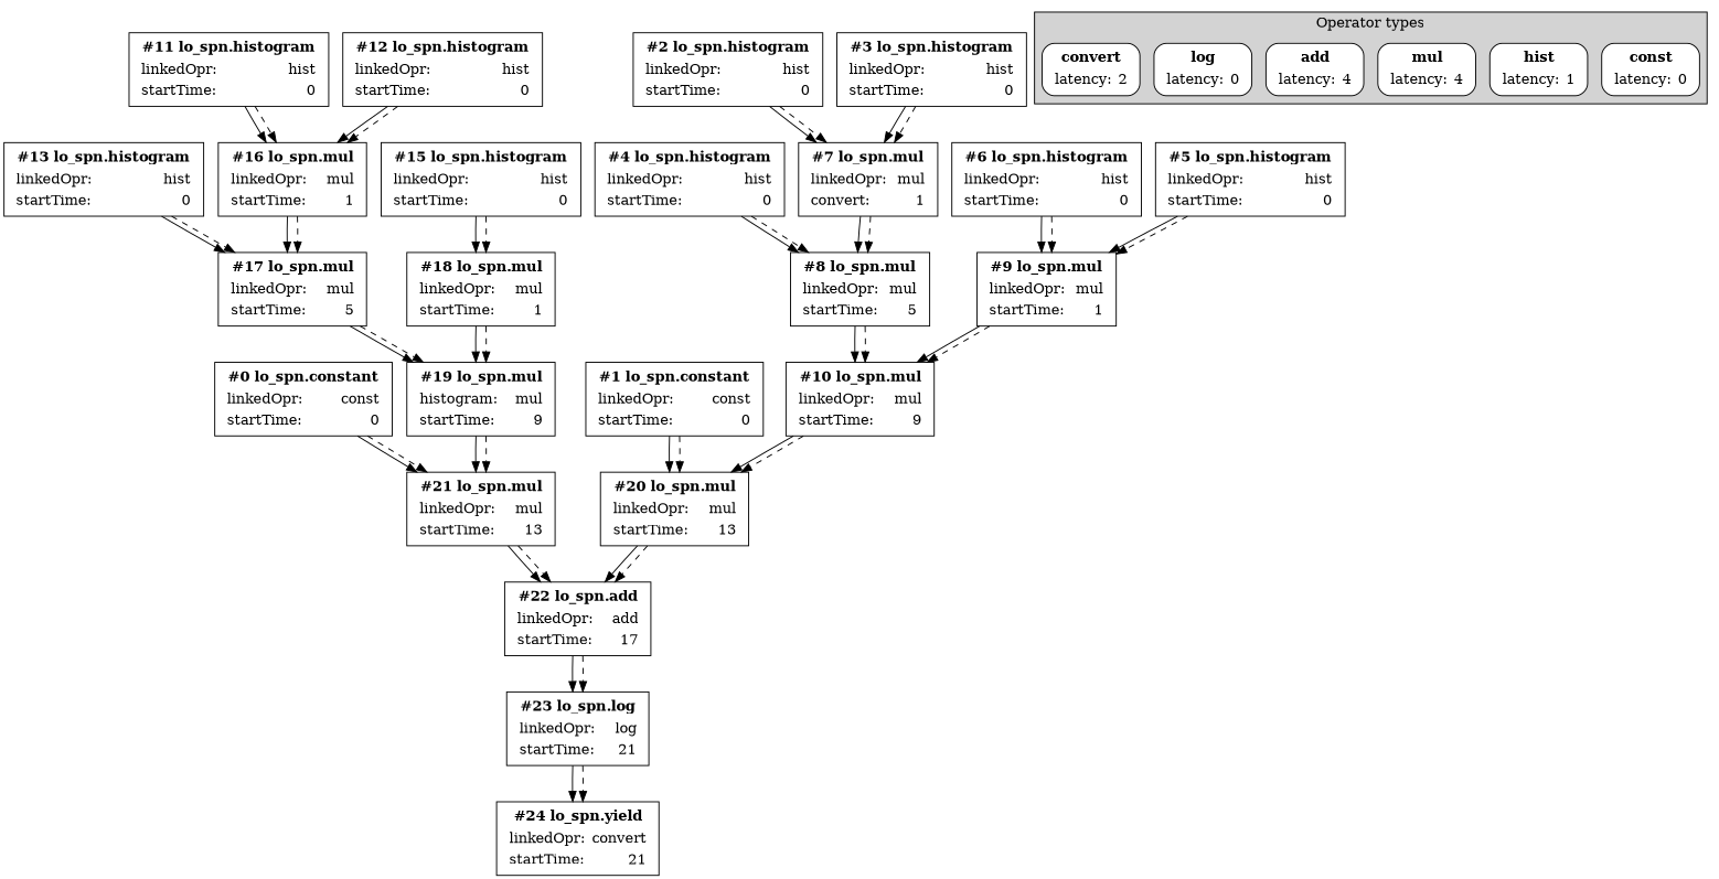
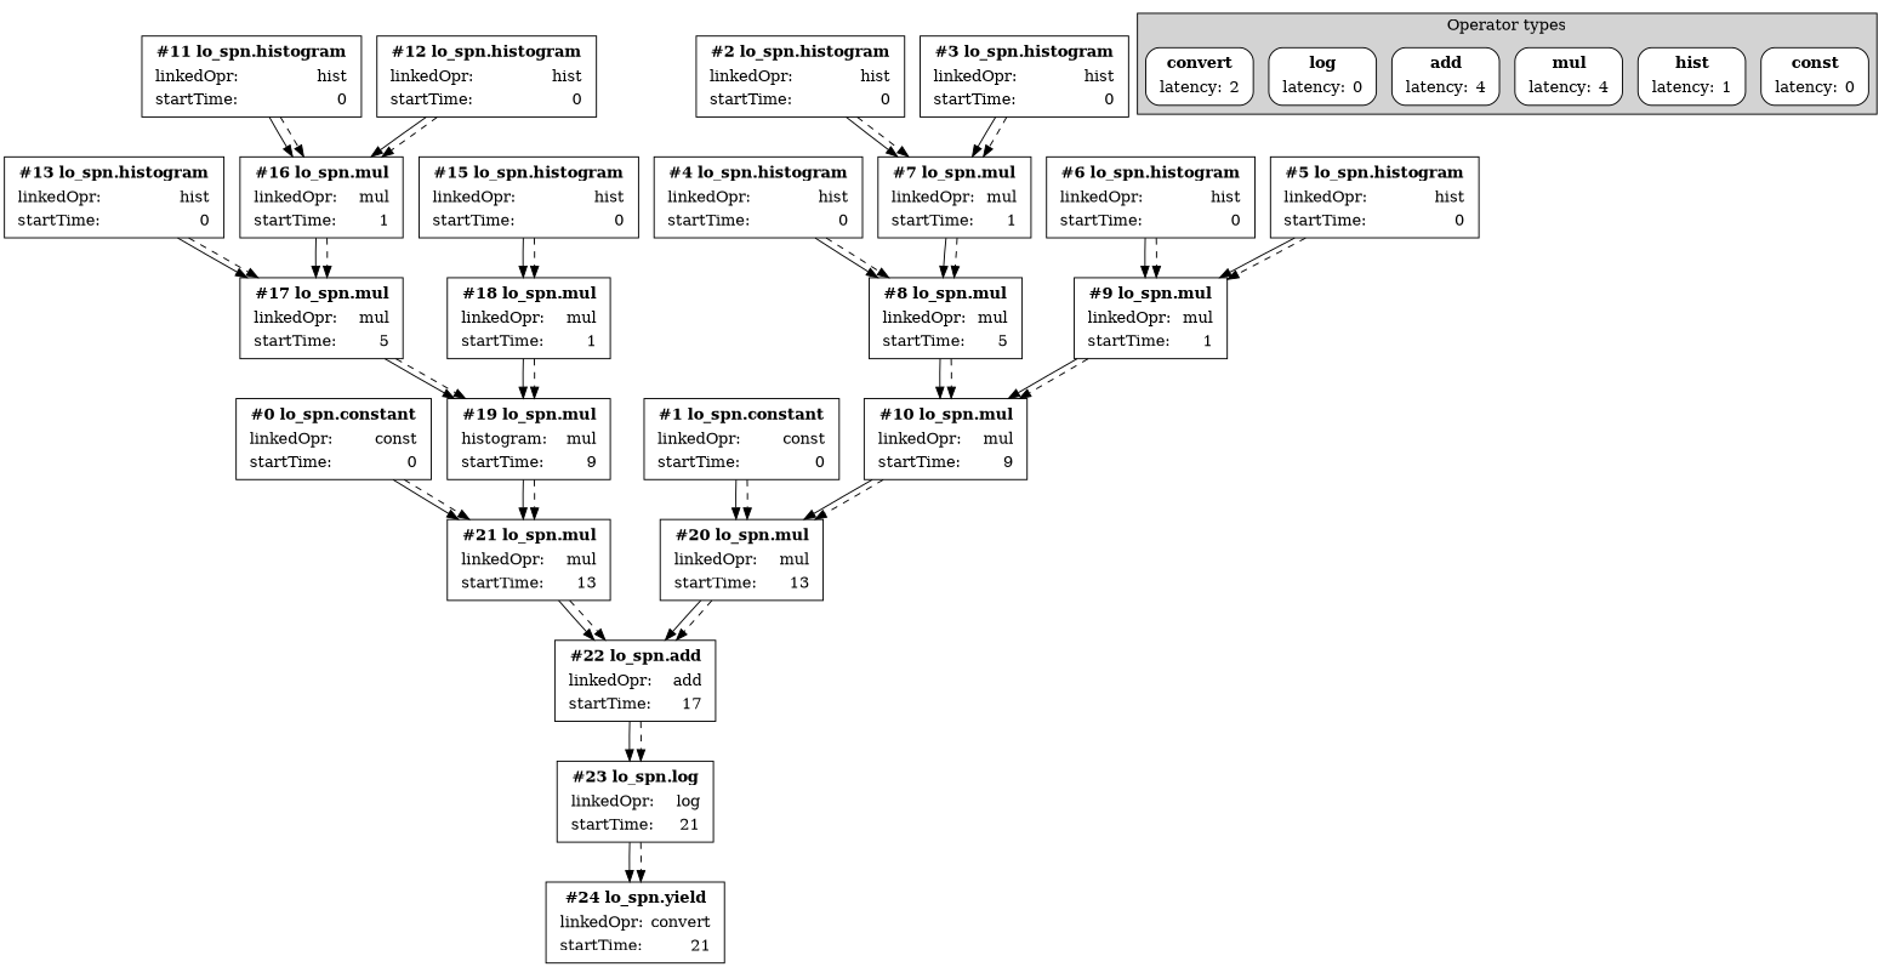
  digraph {
    compound=true
    nodesep=0.2
    rankdir=TB
    ranksep=0.5
    splines=spline
    node [shape=box]
    n1 [label=<<TABLE BORDER="0">       <TR><TD COLSPAN="2"><B>#0 lo_spn.constant</B></TD></TR>       <TR><TD ALIGN="LEFT">linkedOpr:</TD><TD ALIGN="RIGHT">const</TD></TR>       <TR><TD ALIGN="LEFT">startTime:</TD><TD ALIGN="RIGHT">0</TD></TR>     </TABLE>>]
    n2 [label=<<TABLE BORDER="0">       <TR><TD COLSPAN="2"><B>#21 lo_spn.mul</B></TD></TR>       <TR><TD ALIGN="LEFT">linkedOpr:</TD><TD ALIGN="RIGHT">mul</TD></TR>       <TR><TD ALIGN="LEFT">startTime:</TD><TD ALIGN="RIGHT">13</TD></TR>     </TABLE>>]
    n3 [label=<<TABLE BORDER="0">       <TR><TD COLSPAN="2"><B>#1 lo_spn.constant</B></TD></TR>       <TR><TD ALIGN="LEFT">linkedOpr:</TD><TD ALIGN="RIGHT">const</TD></TR>       <TR><TD ALIGN="LEFT">startTime:</TD><TD ALIGN="RIGHT">0</TD></TR>     </TABLE>>]
    n4 [label=<<TABLE BORDER="0">       <TR><TD COLSPAN="2"><B>#20 lo_spn.mul</B></TD></TR>       <TR><TD ALIGN="LEFT">linkedOpr:</TD><TD ALIGN="RIGHT">mul</TD></TR>       <TR><TD ALIGN="LEFT">startTime:</TD><TD ALIGN="RIGHT">13</TD></TR>     </TABLE>>]
    n5 [label=<<TABLE BORDER="0">       <TR><TD COLSPAN="2"><B>#2 lo_spn.histogram</B></TD></TR>       <TR><TD ALIGN="LEFT">linkedOpr:</TD><TD ALIGN="RIGHT">hist</TD></TR>       <TR><TD ALIGN="LEFT">startTime:</TD><TD ALIGN="RIGHT">0</TD></TR>     </TABLE>>]
-   n6 [label=<<TABLE BORDER="0">       <TR><TD COLSPAN="2"><B>#7 lo_spn.mul</B></TD></TR>       <TR><TD ALIGN="LEFT">linkedOpr:</TD><TD ALIGN="RIGHT">mul</TD></TR>       <TR><TD ALIGN="LEFT">convert:</TD><TD ALIGN="RIGHT">1</TD></TR>     </TABLE>>]
+   n6 [label=<<TABLE BORDER="0">       <TR><TD COLSPAN="2"><B>#7 lo_spn.mul</B></TD></TR>       <TR><TD ALIGN="LEFT">linkedOpr:</TD><TD ALIGN="RIGHT">mul</TD></TR>       <TR><TD ALIGN="LEFT">startTime:</TD><TD ALIGN="RIGHT">1</TD></TR>     </TABLE>>]
    n7 [label=<<TABLE BORDER="0">       <TR><TD COLSPAN="2"><B>#3 lo_spn.histogram</B></TD></TR>       <TR><TD ALIGN="LEFT">linkedOpr:</TD><TD ALIGN="RIGHT">hist</TD></TR>       <TR><TD ALIGN="LEFT">startTime:</TD><TD ALIGN="RIGHT">0</TD></TR>     </TABLE>>]
    n8 [label=<<TABLE BORDER="0">       <TR><TD COLSPAN="2"><B>#4 lo_spn.histogram</B></TD></TR>       <TR><TD ALIGN="LEFT">linkedOpr:</TD><TD ALIGN="RIGHT">hist</TD></TR>       <TR><TD ALIGN="LEFT">startTime:</TD><TD ALIGN="RIGHT">0</TD></TR>     </TABLE>>]
    n9 [label=<<TABLE BORDER="0">       <TR><TD COLSPAN="2"><B>#8 lo_spn.mul</B></TD></TR>       <TR><TD ALIGN="LEFT">linkedOpr:</TD><TD ALIGN="RIGHT">mul</TD></TR>       <TR><TD ALIGN="LEFT">startTime:</TD><TD ALIGN="RIGHT">5</TD></TR>     </TABLE>>]
    n10 [label=<<TABLE BORDER="0">       <TR><TD COLSPAN="2"><B>#5 lo_spn.histogram</B></TD></TR>       <TR><TD ALIGN="LEFT">linkedOpr:</TD><TD ALIGN="RIGHT">hist</TD></TR>       <TR><TD ALIGN="LEFT">startTime:</TD><TD ALIGN="RIGHT">0</TD></TR>     </TABLE>>]
    n11 [label=<<TABLE BORDER="0">       <TR><TD COLSPAN="2"><B>#9 lo_spn.mul</B></TD></TR>       <TR><TD ALIGN="LEFT">linkedOpr:</TD><TD ALIGN="RIGHT">mul</TD></TR>       <TR><TD ALIGN="LEFT">startTime:</TD><TD ALIGN="RIGHT">1</TD></TR>     </TABLE>>]
    n12 [label=<<TABLE BORDER="0">       <TR><TD COLSPAN="2"><B>#6 lo_spn.histogram</B></TD></TR>       <TR><TD ALIGN="LEFT">linkedOpr:</TD><TD ALIGN="RIGHT">hist</TD></TR>       <TR><TD ALIGN="LEFT">startTime:</TD><TD ALIGN="RIGHT">0</TD></TR>     </TABLE>>]
    n13 [label=<<TABLE BORDER="0">       <TR><TD COLSPAN="2"><B>#10 lo_spn.mul</B></TD></TR>       <TR><TD ALIGN="LEFT">linkedOpr:</TD><TD ALIGN="RIGHT">mul</TD></TR>       <TR><TD ALIGN="LEFT">startTime:</TD><TD ALIGN="RIGHT">9</TD></TR>     </TABLE>>]
    n14 [label=<<TABLE BORDER="0">       <TR><TD COLSPAN="2"><B>#11 lo_spn.histogram</B></TD></TR>       <TR><TD ALIGN="LEFT">linkedOpr:</TD><TD ALIGN="RIGHT">hist</TD></TR>       <TR><TD ALIGN="LEFT">startTime:</TD><TD ALIGN="RIGHT">0</TD></TR>     </TABLE>>]
    n15 [label=<<TABLE BORDER="0">       <TR><TD COLSPAN="2"><B>#16 lo_spn.mul</B></TD></TR>       <TR><TD ALIGN="LEFT">linkedOpr:</TD><TD ALIGN="RIGHT">mul</TD></TR>       <TR><TD ALIGN="LEFT">startTime:</TD><TD ALIGN="RIGHT">1</TD></TR>     </TABLE>>]
    n16 [label=<<TABLE BORDER="0">       <TR><TD COLSPAN="2"><B>#12 lo_spn.histogram</B></TD></TR>       <TR><TD ALIGN="LEFT">linkedOpr:</TD><TD ALIGN="RIGHT">hist</TD></TR>       <TR><TD ALIGN="LEFT">startTime:</TD><TD ALIGN="RIGHT">0</TD></TR>     </TABLE>>]
    n17 [label=<<TABLE BORDER="0">       <TR><TD COLSPAN="2"><B>#13 lo_spn.histogram</B></TD></TR>       <TR><TD ALIGN="LEFT">linkedOpr:</TD><TD ALIGN="RIGHT">hist</TD></TR>       <TR><TD ALIGN="LEFT">startTime:</TD><TD ALIGN="RIGHT">0</TD></TR>     </TABLE>>]
    n18 [label=<<TABLE BORDER="0">       <TR><TD COLSPAN="2"><B>#17 lo_spn.mul</B></TD></TR>       <TR><TD ALIGN="LEFT">linkedOpr:</TD><TD ALIGN="RIGHT">mul</TD></TR>       <TR><TD ALIGN="LEFT">startTime:</TD><TD ALIGN="RIGHT">5</TD></TR>     </TABLE>>]
    n19 [label=<<TABLE BORDER="0">       <TR><TD COLSPAN="2"><B>#18 lo_spn.mul</B></TD></TR>       <TR><TD ALIGN="LEFT">linkedOpr:</TD><TD ALIGN="RIGHT">mul</TD></TR>       <TR><TD ALIGN="LEFT">startTime:</TD><TD ALIGN="RIGHT">1</TD></TR>     </TABLE>>]
    n20 [label=<<TABLE BORDER="0">       <TR><TD COLSPAN="2"><B>#15 lo_spn.histogram</B></TD></TR>       <TR><TD ALIGN="LEFT">linkedOpr:</TD><TD ALIGN="RIGHT">hist</TD></TR>       <TR><TD ALIGN="LEFT">startTime:</TD><TD ALIGN="RIGHT">0</TD></TR>     </TABLE>>]
    n21 [label=<<TABLE BORDER="0">       <TR><TD COLSPAN="2"><B>#19 lo_spn.mul</B></TD></TR>       <TR><TD ALIGN="LEFT">histogram:</TD><TD ALIGN="RIGHT">mul</TD></TR>       <TR><TD ALIGN="LEFT">startTime:</TD><TD ALIGN="RIGHT">9</TD></TR>     </TABLE>>]
    n22 [label=<<TABLE BORDER="0">       <TR><TD COLSPAN="2"><B>#22 lo_spn.add</B></TD></TR>       <TR><TD ALIGN="LEFT">linkedOpr:</TD><TD ALIGN="RIGHT">add</TD></TR>       <TR><TD ALIGN="LEFT">startTime:</TD><TD ALIGN="RIGHT">17</TD></TR>     </TABLE>>]
    n23 [label=<<TABLE BORDER="0">       <TR><TD COLSPAN="2"><B>#23 lo_spn.log</B></TD></TR>       <TR><TD ALIGN="LEFT">linkedOpr:</TD><TD ALIGN="RIGHT">log</TD></TR>       <TR><TD ALIGN="LEFT">startTime:</TD><TD ALIGN="RIGHT">21</TD></TR>     </TABLE>>]
    n24 [label=<<TABLE BORDER="0">       <TR><TD COLSPAN="2"><B>#24 lo_spn.yield</B></TD></TR>       <TR><TD ALIGN="LEFT">linkedOpr:</TD><TD ALIGN="RIGHT">convert</TD></TR>       <TR><TD ALIGN="LEFT">startTime:</TD><TD ALIGN="RIGHT">21</TD></TR>     </TABLE>>]
    n25 [fillcolor=white label=<<TABLE BORDER="0">       <TR><TD COLSPAN="2"><B>const</B></TD></TR>       <TR><TD ALIGN="LEFT">latency:</TD><TD ALIGN="RIGHT">0</TD></TR>     </TABLE>> style="rounded,filled"]
    n26 [fillcolor=white label=<<TABLE BORDER="0">       <TR><TD COLSPAN="2"><B>hist</B></TD></TR>       <TR><TD ALIGN="LEFT">latency:</TD><TD ALIGN="RIGHT">1</TD></TR>     </TABLE>> style="rounded,filled"]
    n27 [fillcolor=white label=<<TABLE BORDER="0">       <TR><TD COLSPAN="2"><B>mul</B></TD></TR>       <TR><TD ALIGN="LEFT">latency:</TD><TD ALIGN="RIGHT">4</TD></TR>     </TABLE>> style="rounded,filled"]
    n28 [fillcolor=white label=<<TABLE BORDER="0">       <TR><TD COLSPAN="2"><B>add</B></TD></TR>       <TR><TD ALIGN="LEFT">latency:</TD><TD ALIGN="RIGHT">4</TD></TR>     </TABLE>> style="rounded,filled"]
    n29 [fillcolor=white label=<<TABLE BORDER="0">       <TR><TD COLSPAN="2"><B>log</B></TD></TR>       <TR><TD ALIGN="LEFT">latency:</TD><TD ALIGN="RIGHT">0</TD></TR>     </TABLE>> style="rounded,filled"]
    n30 [fillcolor=white label=<<TABLE BORDER="0">       <TR><TD COLSPAN="2"><B>convert</B></TD></TR>       <TR><TD ALIGN="LEFT">latency:</TD><TD ALIGN="RIGHT">2</TD></TR>     </TABLE>> style="rounded,filled"]
    subgraph sub_1 {
      n1
      n2
      n3
      n4
      n5
      n6
      n7
      n8
      n9
      n10
      n11
      n12
      n13
      n14
      n15
      n16
      n17
      n18
      n19
      n20
      n21
      n22
      n23
      n24
    }
    subgraph cluster_2 {
      fillcolor=lightgray
      label="Operator types"
      style=filled
      n25
      n26
      n27
      n28
      n29
      n30
    }
    n1 -> n2
    n1 -> n2 [style=dashed]
    n2 -> n22
    n2 -> n22 [style=dashed]
    n3 -> n4
    n3 -> n4 [style=dashed]
    n4 -> n22
    n4 -> n22 [style=dashed]
    n5 -> n6
    n5 -> n6 [style=dashed]
    n6 -> n9
    n6 -> n9 [style=dashed]
    n7 -> n6
    n7 -> n6 [style=dashed]
    n8 -> n9
    n8 -> n9 [style=dashed]
    n9 -> n13
    n9 -> n13 [style=dashed]
    n10 -> n11
    n10 -> n11 [style=dashed]
    n11 -> n13
    n11 -> n13 [style=dashed]
    n12 -> n11
    n12 -> n11 [style=dashed]
    n13 -> n4
    n13 -> n4 [style=dashed]
    n14 -> n15
    n14 -> n15 [style=dashed]
    n15 -> n18
    n15 -> n18 [style=dashed]
    n16 -> n15
    n16 -> n15 [style=dashed]
    n17 -> n18
    n17 -> n18 [style=dashed]
    n18 -> n21
    n18 -> n21 [style=dashed]
    n19 -> n21
    n19 -> n21 [style=dashed]
    n20 -> n19
    n20 -> n19 [style=dashed]
    n21 -> n2
    n21 -> n2 [style=dashed]
    n22 -> n23
    n22 -> n23 [style=dashed]
    n23 -> n24
    n23 -> n24 [style=dashed]
  }
